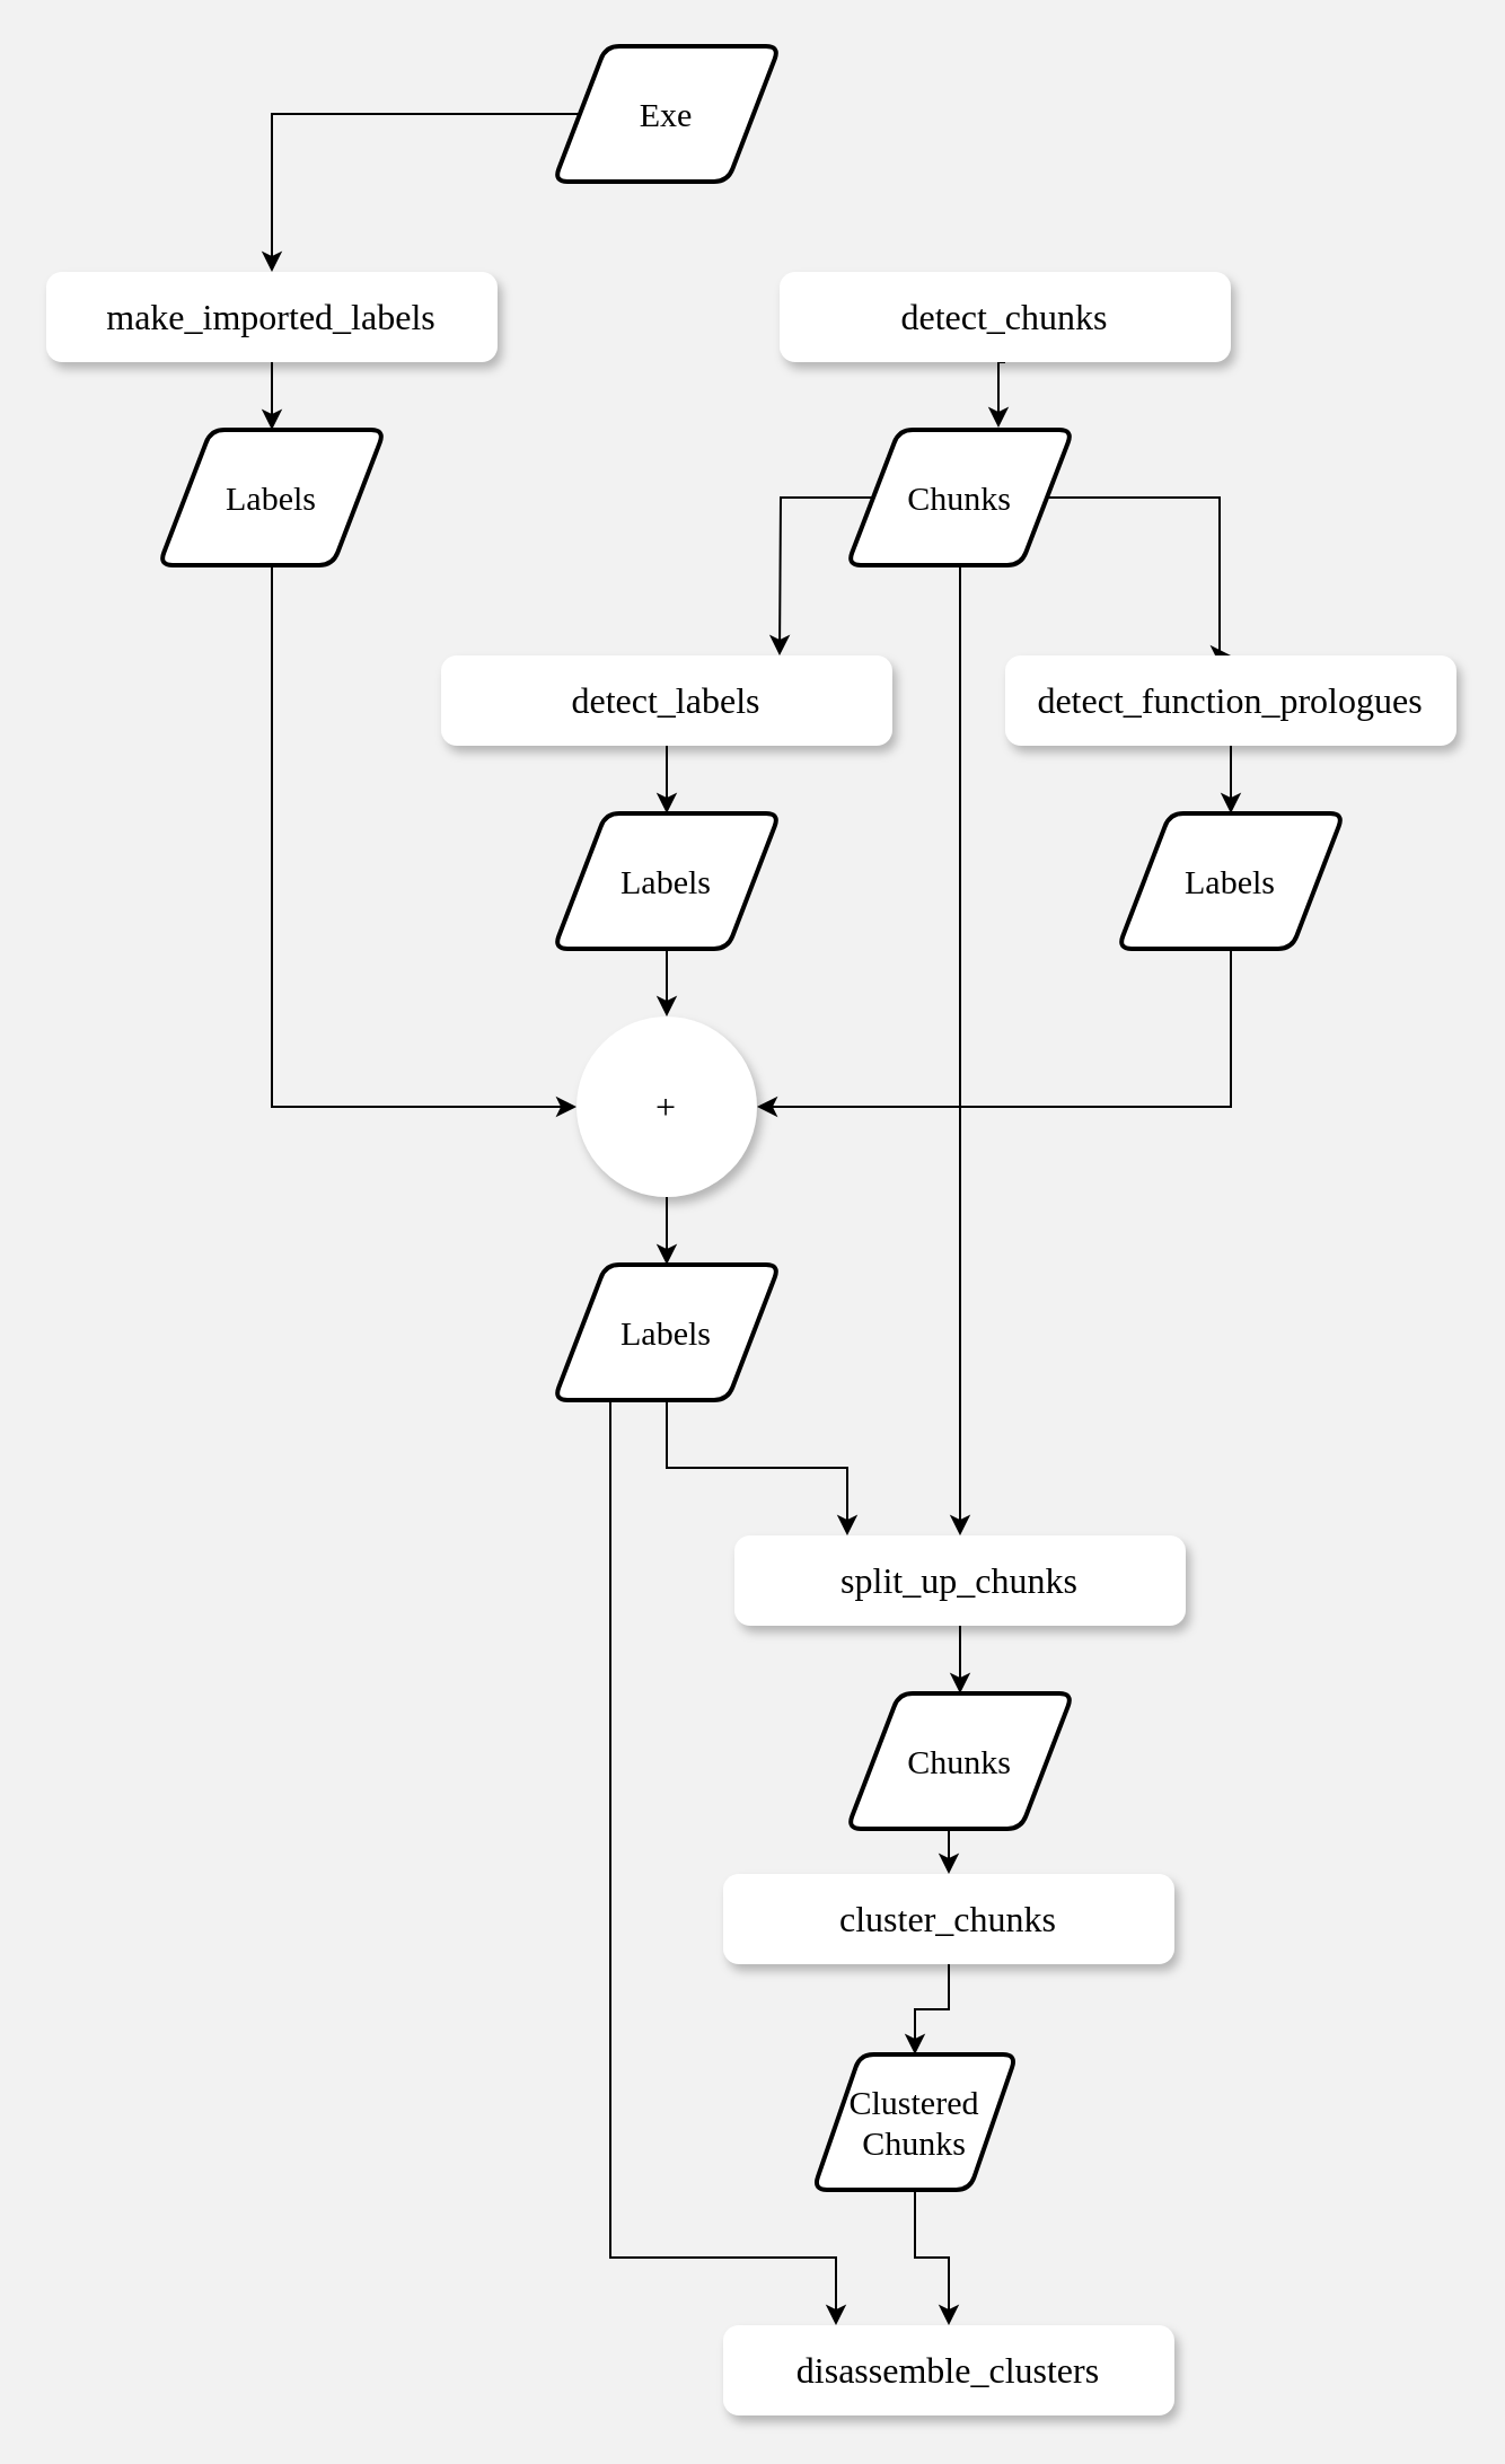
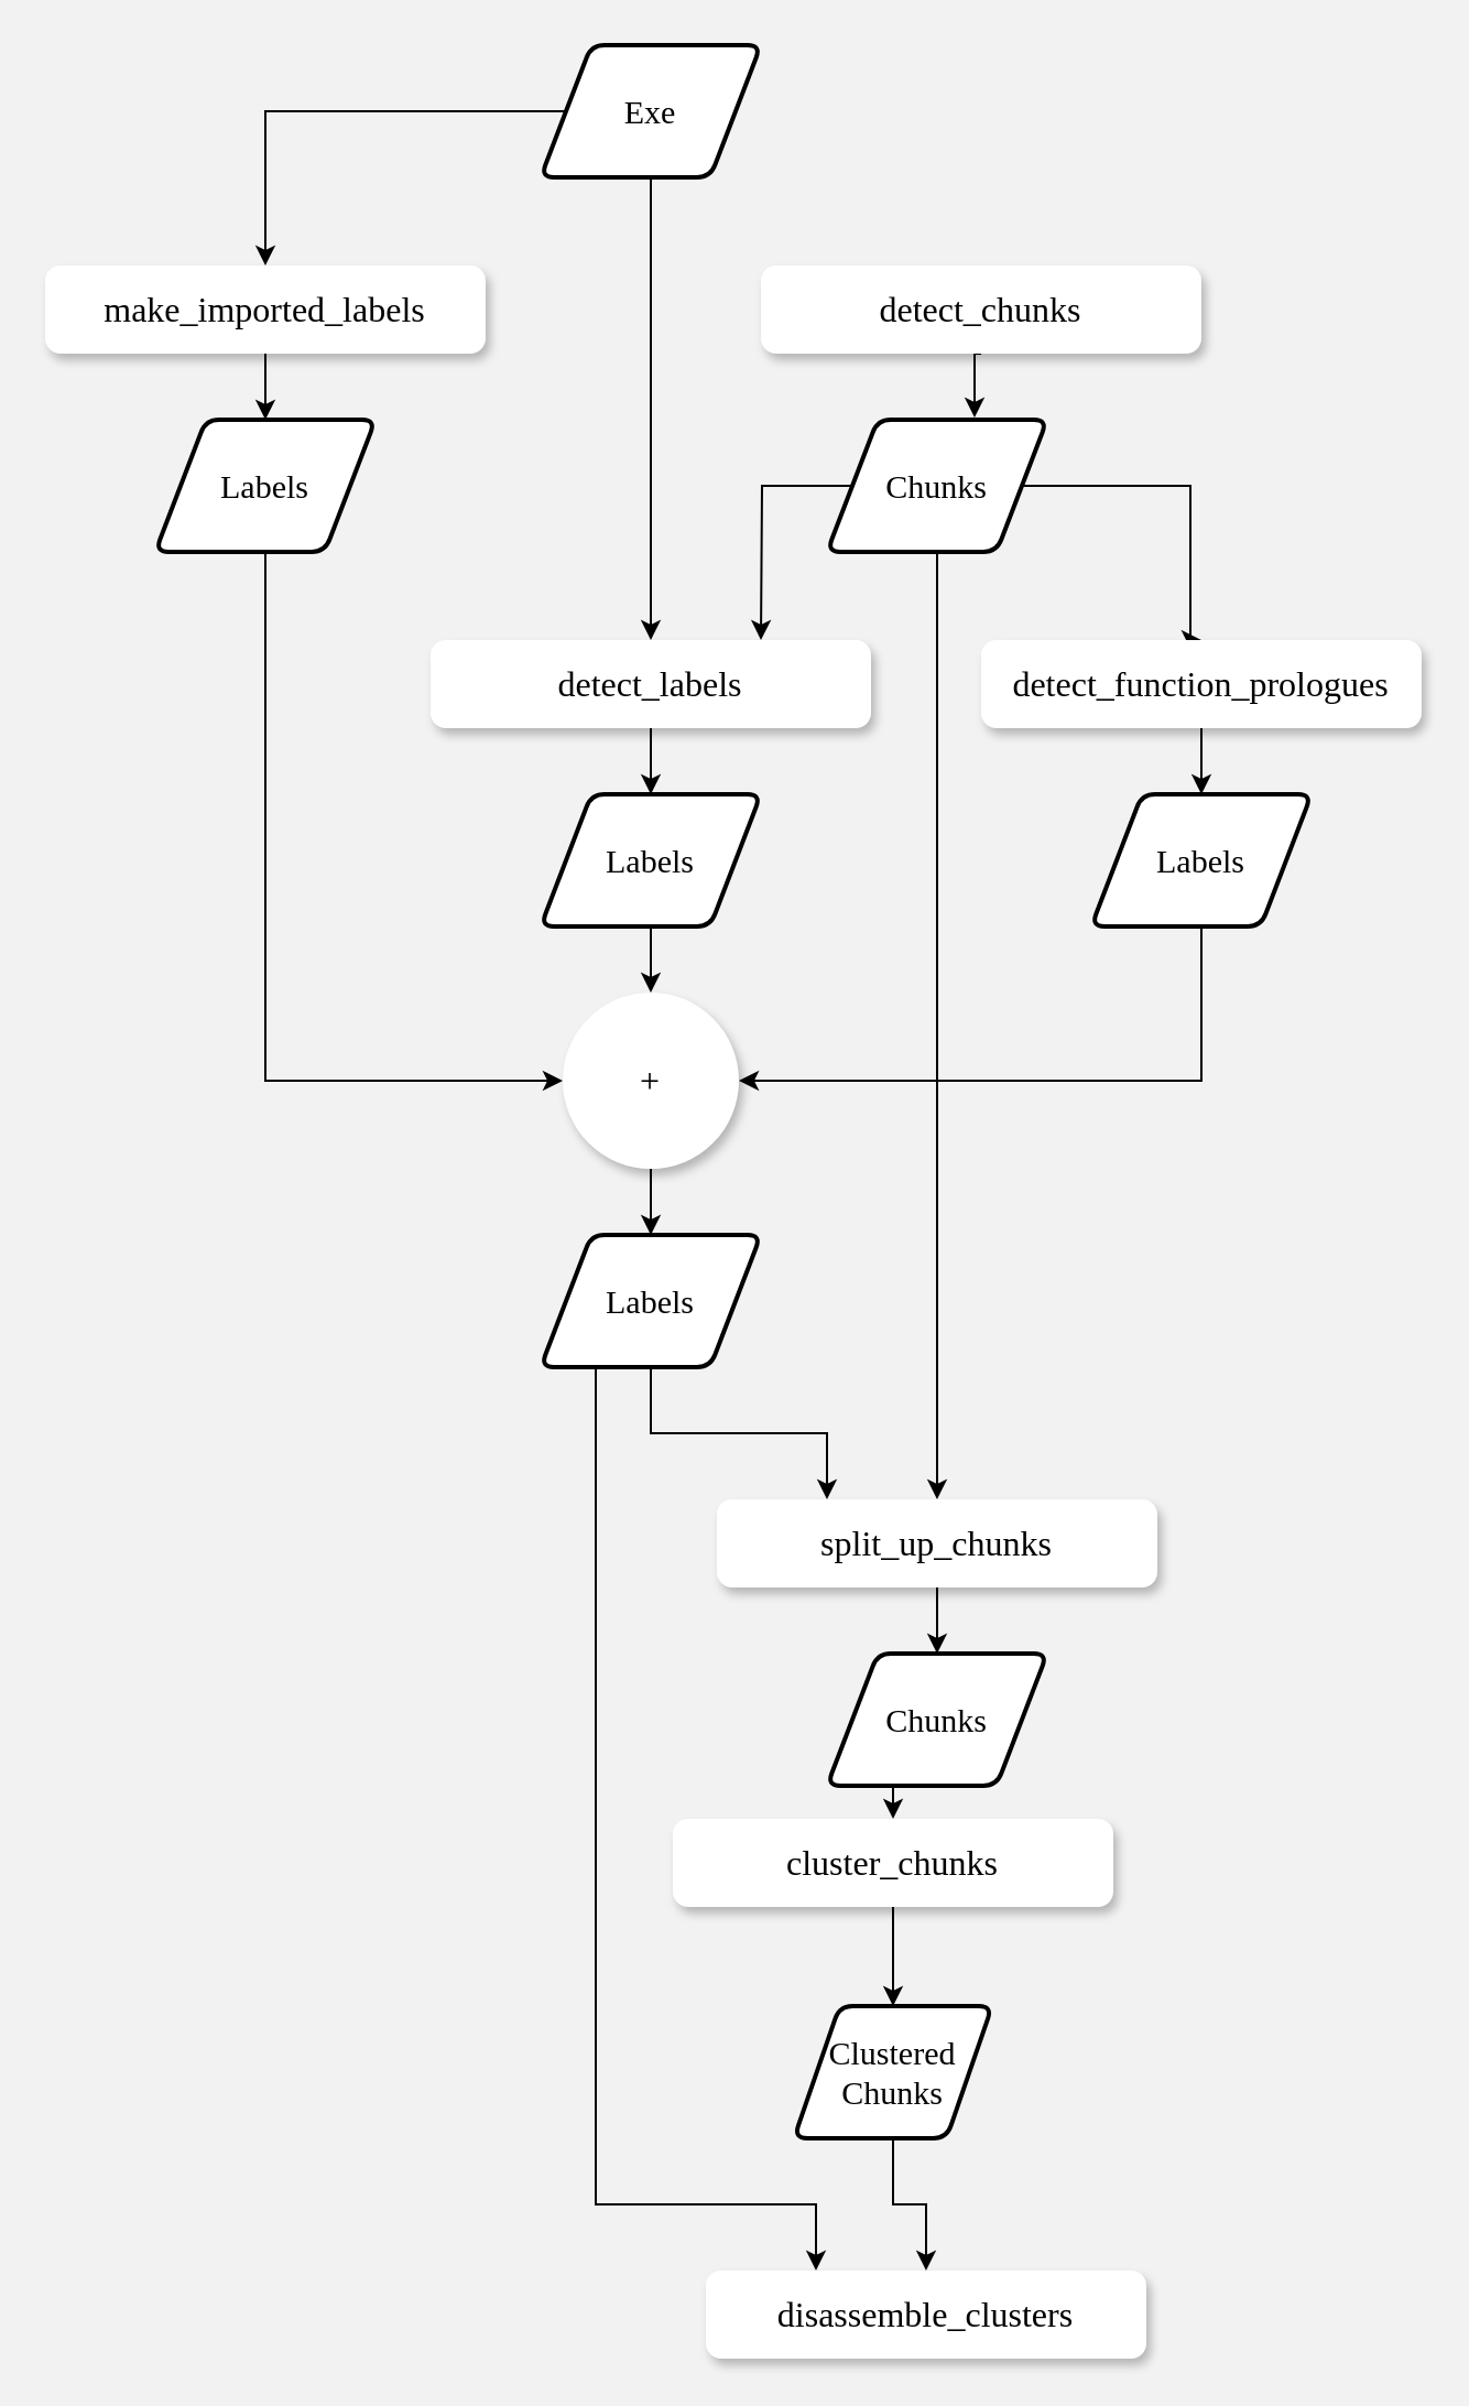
  <mxCell id="0" />
  <mxCell id="1" parent="0" />
  <mxCell id="2" style="edgeStyle=orthogonalEdgeStyle;rounded=0;orthogonalLoop=1;jettySize=auto;html=1;exitX=0.5;exitY=1;exitDx=0;exitDy=0;entryX=0;entryY=0.5;entryDx=0;entryDy=0;fontFamily=D-DIN Exp;fontSize=16;" edge="1" parent="1" source="3" target="26"><mxGeometry relative="1" as="geometry" /></mxCell>
  <mxCell id="3" value="Labels" style="shape=parallelogram;html=1;strokeWidth=2;perimeter=parallelogramPerimeter;whiteSpace=wrap;rounded=1;arcSize=12;size=0.23;fontFamily=D-DIN Exp;fontSize=15;" parent="1" vertex="1"><mxGeometry x="70" y="190" width="100" height="60" as="geometry" /></mxCell>
  <mxCell id="4" style="edgeStyle=orthogonalEdgeStyle;rounded=0;orthogonalLoop=1;jettySize=auto;html=1;exitX=0.5;exitY=1;exitDx=0;exitDy=0;entryX=0.5;entryY=0;entryDx=0;entryDy=0;fontFamily=D-DIN Exp;fontSize=16;" edge="1" parent="1" source="5" target="3"><mxGeometry relative="1" as="geometry" /></mxCell>
  <mxCell id="5" value="&lt;span style=&quot;text-align: left; font-size: 16px;&quot;&gt;make_imported_labels&lt;/span&gt;" style="rounded=1;whiteSpace=wrap;html=1;absoluteArcSize=1;arcSize=14;strokeWidth=2;fontFamily=D-DIN;fontSize=16;strokeColor=none;fontStyle=0;shadow=1;" parent="1" vertex="1"><mxGeometry x="20" y="120" width="200" height="40" as="geometry" /></mxCell>
  <mxCell id="6" style="edgeStyle=orthogonalEdgeStyle;rounded=0;orthogonalLoop=1;jettySize=auto;html=1;exitX=0;exitY=0.5;exitDx=0;exitDy=0;entryX=0.5;entryY=0;entryDx=0;entryDy=0;fontFamily=D-DIN Exp;fontSize=16;" edge="1" parent="1" source="8" target="5"><mxGeometry relative="1" as="geometry" /></mxCell>
+ <mxCell id="7" style="edgeStyle=orthogonalEdgeStyle;rounded=0;orthogonalLoop=1;jettySize=auto;html=1;exitX=0.5;exitY=1;exitDx=0;exitDy=0;fontFamily=D-DIN Exp;fontSize=16;" edge="1" parent="1" source="8" target="16"><mxGeometry relative="1" as="geometry" /></mxCell>
  <mxCell id="8" value="Exe" style="shape=parallelogram;html=1;strokeWidth=2;perimeter=parallelogramPerimeter;whiteSpace=wrap;rounded=1;arcSize=12;size=0.23;fontFamily=D-DIN Exp;fontSize=15;" vertex="1" parent="1"><mxGeometry x="245" y="20" width="100" height="60" as="geometry" /></mxCell>
  <mxCell id="9" style="edgeStyle=orthogonalEdgeStyle;rounded=0;orthogonalLoop=1;jettySize=auto;html=1;exitX=0;exitY=0.5;exitDx=0;exitDy=0;entryX=0.75;entryY=0;entryDx=0;entryDy=0;fontFamily=D-DIN Exp;fontSize=16;" edge="1" parent="1" source="12"><mxGeometry relative="1" as="geometry"><mxPoint x="345" y="290" as="targetPoint" /></mxGeometry></mxCell>
  <mxCell id="10" style="edgeStyle=orthogonalEdgeStyle;rounded=0;orthogonalLoop=1;jettySize=auto;html=1;exitX=1;exitY=0.5;exitDx=0;exitDy=0;entryX=0.5;entryY=0;entryDx=0;entryDy=0;fontFamily=D-DIN Exp;fontSize=16;" edge="1" parent="1" source="12" target="20"><mxGeometry relative="1" as="geometry"><Array as="points"><mxPoint x="540" y="220" /><mxPoint x="540" y="290" /></Array></mxGeometry></mxCell>
  <mxCell id="11" style="edgeStyle=orthogonalEdgeStyle;rounded=0;orthogonalLoop=1;jettySize=auto;html=1;exitX=0.5;exitY=1;exitDx=0;exitDy=0;fontFamily=D-DIN Exp;fontSize=16;" edge="1" parent="1" source="12" target="24"><mxGeometry relative="1" as="geometry" /></mxCell>
  <mxCell id="12" value="Chunks" style="shape=parallelogram;html=1;strokeWidth=2;perimeter=parallelogramPerimeter;whiteSpace=wrap;rounded=1;arcSize=12;size=0.23;fontFamily=D-DIN Exp;fontSize=15;" vertex="1" parent="1"><mxGeometry x="375" y="190" width="100" height="60" as="geometry" /></mxCell>
  <mxCell id="13" style="edgeStyle=orthogonalEdgeStyle;rounded=0;orthogonalLoop=1;jettySize=auto;html=1;exitX=0.5;exitY=1;exitDx=0;exitDy=0;entryX=0.67;entryY=-0.017;entryDx=0;entryDy=0;entryPerimeter=0;fontFamily=D-DIN Exp;fontSize=16;" edge="1" parent="1" source="14" target="12"><mxGeometry relative="1" as="geometry" /></mxCell>
  <mxCell id="14" value="&lt;span style=&quot;text-align: left ; font-size: 16px&quot;&gt;detect_chunks&lt;br&gt;&lt;/span&gt;" style="rounded=1;whiteSpace=wrap;html=1;absoluteArcSize=1;arcSize=14;strokeWidth=2;fontFamily=D-DIN;fontSize=16;strokeColor=none;fontStyle=0;shadow=1;" vertex="1" parent="1"><mxGeometry x="345" y="120" width="200" height="40" as="geometry" /></mxCell>
  <mxCell id="15" style="edgeStyle=orthogonalEdgeStyle;rounded=0;orthogonalLoop=1;jettySize=auto;html=1;exitX=0.5;exitY=1;exitDx=0;exitDy=0;entryX=0.5;entryY=0;entryDx=0;entryDy=0;fontFamily=D-DIN Exp;fontSize=16;" edge="1" parent="1" source="16" target="18"><mxGeometry relative="1" as="geometry" /></mxCell>
  <mxCell id="16" value="&lt;span style=&quot;text-align: left ; font-size: 16px&quot;&gt;detect_labels&lt;br&gt;&lt;/span&gt;" style="rounded=1;whiteSpace=wrap;html=1;absoluteArcSize=1;arcSize=14;strokeWidth=2;fontFamily=D-DIN;fontSize=16;strokeColor=none;fontStyle=0;shadow=1;" vertex="1" parent="1"><mxGeometry x="195" y="290" width="200" height="40" as="geometry" /></mxCell>
  <mxCell id="17" style="edgeStyle=orthogonalEdgeStyle;rounded=0;orthogonalLoop=1;jettySize=auto;html=1;exitX=0.5;exitY=1;exitDx=0;exitDy=0;fontFamily=D-DIN Exp;fontSize=16;" edge="1" parent="1" source="18" target="26"><mxGeometry relative="1" as="geometry" /></mxCell>
  <mxCell id="18" value="Labels" style="shape=parallelogram;html=1;strokeWidth=2;perimeter=parallelogramPerimeter;whiteSpace=wrap;rounded=1;arcSize=12;size=0.23;fontFamily=D-DIN Exp;fontSize=15;" vertex="1" parent="1"><mxGeometry x="245" y="360" width="100" height="60" as="geometry" /></mxCell>
  <mxCell id="19" style="edgeStyle=orthogonalEdgeStyle;rounded=0;orthogonalLoop=1;jettySize=auto;html=1;exitX=0.5;exitY=1;exitDx=0;exitDy=0;fontFamily=D-DIN Exp;fontSize=16;entryX=0.5;entryY=0;entryDx=0;entryDy=0;" edge="1" parent="1" source="20" target="22"><mxGeometry relative="1" as="geometry" /></mxCell>
  <mxCell id="20" value="&lt;span style=&quot;text-align: left&quot;&gt;detect_function_prologues&lt;br&gt;&lt;/span&gt;" style="rounded=1;whiteSpace=wrap;html=1;absoluteArcSize=1;arcSize=14;strokeWidth=2;fontFamily=D-DIN;fontSize=16;strokeColor=none;fontStyle=0;shadow=1;" vertex="1" parent="1"><mxGeometry x="445" y="290" width="200" height="40" as="geometry" /></mxCell>
  <mxCell id="21" style="edgeStyle=orthogonalEdgeStyle;rounded=0;orthogonalLoop=1;jettySize=auto;html=1;exitX=0.5;exitY=1;exitDx=0;exitDy=0;entryX=1;entryY=0.5;entryDx=0;entryDy=0;fontFamily=D-DIN Exp;fontSize=16;" edge="1" parent="1" source="22" target="26"><mxGeometry relative="1" as="geometry" /></mxCell>
  <mxCell id="22" value="Labels" style="shape=parallelogram;html=1;strokeWidth=2;perimeter=parallelogramPerimeter;whiteSpace=wrap;rounded=1;arcSize=12;size=0.23;fontFamily=D-DIN Exp;fontSize=15;" vertex="1" parent="1"><mxGeometry x="495" y="360" width="100" height="60" as="geometry" /></mxCell>
  <mxCell id="23" style="edgeStyle=orthogonalEdgeStyle;rounded=0;orthogonalLoop=1;jettySize=auto;html=1;exitX=0.5;exitY=1;exitDx=0;exitDy=0;fontFamily=D-DIN Exp;fontSize=16;" edge="1" parent="1" source="24" target="31"><mxGeometry relative="1" as="geometry" /></mxCell>
  <mxCell id="24" value="&lt;span style=&quot;text-align: left&quot;&gt;split_up_chunks&lt;br&gt;&lt;/span&gt;" style="rounded=1;whiteSpace=wrap;html=1;absoluteArcSize=1;arcSize=14;strokeWidth=2;fontFamily=D-DIN;fontSize=16;strokeColor=none;fontStyle=0;shadow=1;" vertex="1" parent="1"><mxGeometry x="325" y="680" width="200" height="40" as="geometry" /></mxCell>
  <mxCell id="25" style="edgeStyle=orthogonalEdgeStyle;rounded=0;orthogonalLoop=1;jettySize=auto;html=1;exitX=0.5;exitY=1;exitDx=0;exitDy=0;fontFamily=D-DIN Exp;fontSize=16;" edge="1" parent="1" source="26" target="29"><mxGeometry relative="1" as="geometry" /></mxCell>
  <mxCell id="26" value="+" style="ellipse;whiteSpace=wrap;html=1;aspect=fixed;shadow=1;fontFamily=D-DIN;fontSize=16;rounded=1;fontStyle=0;strokeColor=none;strokeWidth=2;arcSize=14;" vertex="1" parent="1"><mxGeometry x="255" y="450" width="80" height="80" as="geometry" /></mxCell>
  <mxCell id="27" style="edgeStyle=orthogonalEdgeStyle;rounded=0;orthogonalLoop=1;jettySize=auto;html=1;exitX=0.5;exitY=1;exitDx=0;exitDy=0;entryX=0.25;entryY=0;entryDx=0;entryDy=0;fontFamily=D-DIN Exp;fontSize=16;" edge="1" parent="1" source="29" target="24"><mxGeometry relative="1" as="geometry" /></mxCell>
  <mxCell id="28" style="edgeStyle=orthogonalEdgeStyle;rounded=0;orthogonalLoop=1;jettySize=auto;html=1;exitX=0.25;exitY=1;exitDx=0;exitDy=0;entryX=0.25;entryY=0;entryDx=0;entryDy=0;fontFamily=D-DIN Exp;fontSize=16;" edge="1" parent="1" source="29" target="36"><mxGeometry relative="1" as="geometry"><Array as="points"><mxPoint x="270" y="1000" /><mxPoint x="370" y="1000" /></Array></mxGeometry></mxCell>
  <mxCell id="29" value="Labels" style="shape=parallelogram;html=1;strokeWidth=2;perimeter=parallelogramPerimeter;whiteSpace=wrap;rounded=1;arcSize=12;size=0.23;fontFamily=D-DIN Exp;fontSize=15;" vertex="1" parent="1"><mxGeometry x="245" y="560" width="100" height="60" as="geometry" /></mxCell>
  <mxCell id="30" style="edgeStyle=orthogonalEdgeStyle;rounded=0;orthogonalLoop=1;jettySize=auto;html=1;exitX=0.5;exitY=1;exitDx=0;exitDy=0;entryX=0.5;entryY=0;entryDx=0;entryDy=0;fontFamily=D-DIN Exp;fontSize=16;" edge="1" parent="1" source="31" target="33"><mxGeometry relative="1" as="geometry" /></mxCell>
  <mxCell id="31" value="Chunks" style="shape=parallelogram;html=1;strokeWidth=2;perimeter=parallelogramPerimeter;whiteSpace=wrap;rounded=1;arcSize=12;size=0.23;fontFamily=D-DIN Exp;fontSize=15;" vertex="1" parent="1"><mxGeometry x="375" y="750" width="100" height="60" as="geometry" /></mxCell>
  <mxCell id="32" style="edgeStyle=orthogonalEdgeStyle;rounded=0;orthogonalLoop=1;jettySize=auto;html=1;exitX=0.5;exitY=1;exitDx=0;exitDy=0;fontFamily=D-DIN Exp;fontSize=16;" edge="1" parent="1" source="33" target="35"><mxGeometry relative="1" as="geometry" /></mxCell>
- <mxCell id="33" value="&lt;span style=&quot;text-align: left&quot;&gt;cluster_chunks&lt;br&gt;&lt;/span&gt;" style="rounded=1;whiteSpace=wrap;html=1;absoluteArcSize=1;arcSize=14;strokeWidth=2;fontFamily=D-DIN;fontSize=16;strokeColor=none;fontStyle=0;shadow=1;" vertex="1" parent="1"><mxGeometry x="320" y="830" width="200" height="40" as="geometry" /></mxCell>
+ <mxCell id="33" value="&lt;span style=&quot;text-align: left&quot;&gt;cluster_chunks&lt;br&gt;&lt;/span&gt;" style="rounded=1;whiteSpace=wrap;html=1;absoluteArcSize=1;arcSize=14;strokeWidth=2;fontFamily=D-DIN;fontSize=16;strokeColor=none;fontStyle=0;shadow=1;" vertex="1" parent="1"><mxGeometry x="305" y="825" width="200" height="40" as="geometry" /></mxCell>
  <mxCell id="34" style="edgeStyle=orthogonalEdgeStyle;rounded=0;orthogonalLoop=1;jettySize=auto;html=1;exitX=0.5;exitY=1;exitDx=0;exitDy=0;fontFamily=D-DIN Exp;fontSize=16;" edge="1" parent="1" source="35" target="36"><mxGeometry relative="1" as="geometry" /></mxCell>
  <mxCell id="35" value="Clustered&lt;br&gt;Chunks" style="shape=parallelogram;html=1;strokeWidth=2;perimeter=parallelogramPerimeter;whiteSpace=wrap;rounded=1;arcSize=12;size=0.23;fontFamily=D-DIN Exp;fontSize=15;" vertex="1" parent="1"><mxGeometry x="360" y="910" width="90" height="60" as="geometry" /></mxCell>
  <mxCell id="36" value="&lt;span style=&quot;text-align: left&quot;&gt;disassemble_clusters&lt;br&gt;&lt;/span&gt;" style="rounded=1;whiteSpace=wrap;html=1;absoluteArcSize=1;arcSize=14;strokeWidth=2;fontFamily=D-DIN;fontSize=16;strokeColor=none;fontStyle=0;shadow=1;" vertex="1" parent="1"><mxGeometry x="320" y="1030" width="200" height="40" as="geometry" /></mxCell>
